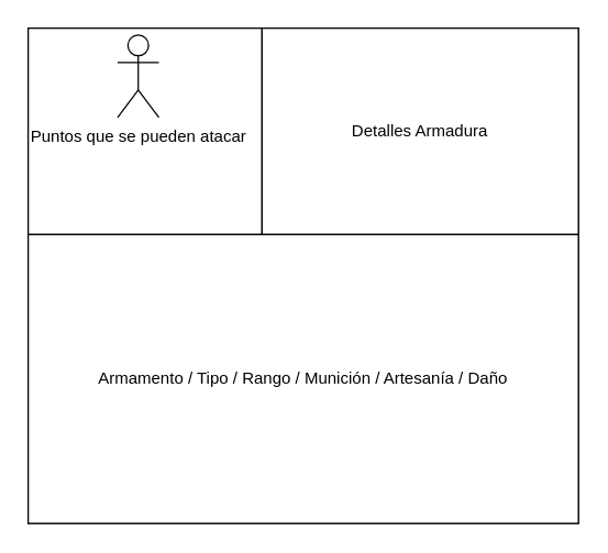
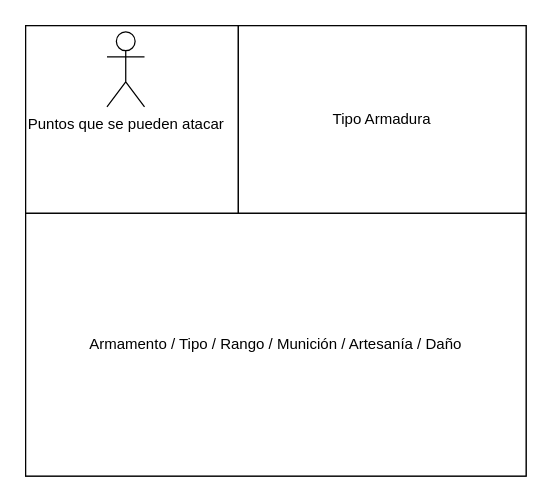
  <mxCell id="0" />
  <mxCell id="1" parent="0" />
  <mxCell id="2" value="" style="rounded=0;whiteSpace=wrap;html=1;" vertex="1" parent="1"><mxGeometry x="20" y="20" width="400" height="360" as="geometry" /></mxCell>
  <mxCell id="3" value="" style="rounded=0;whiteSpace=wrap;html=1;" vertex="1" parent="1"><mxGeometry x="20" y="20" width="170" height="150" as="geometry" /></mxCell>
  <mxCell id="4" value="Puntos que se pueden atacar" style="shape=umlActor;verticalLabelPosition=bottom;verticalAlign=top;html=1;outlineConnect=0;" vertex="1" parent="1"><mxGeometry x="85" y="25" width="30" height="60" as="geometry" /></mxCell>
- <mxCell id="5" value="Detalles Armadura" style="rounded=0;whiteSpace=wrap;html=1;" vertex="1" parent="1"><mxGeometry x="190" y="20" width="230" height="150" as="geometry" /></mxCell>
+ <mxCell id="5" value="Tipo Armadura" style="rounded=0;whiteSpace=wrap;html=1;" vertex="1" parent="1"><mxGeometry x="190" y="20" width="230" height="150" as="geometry" /></mxCell>
  <mxCell id="6" value="Armamento / Tipo / Rango / Munición / Artesanía / Daño" style="rounded=0;whiteSpace=wrap;html=1;" vertex="1" parent="1"><mxGeometry x="20" y="170" width="400" height="210" as="geometry" /></mxCell>
